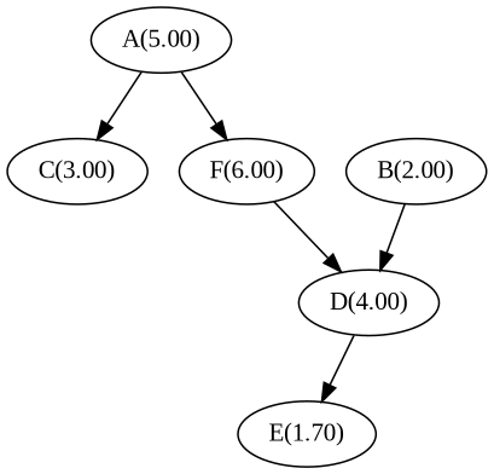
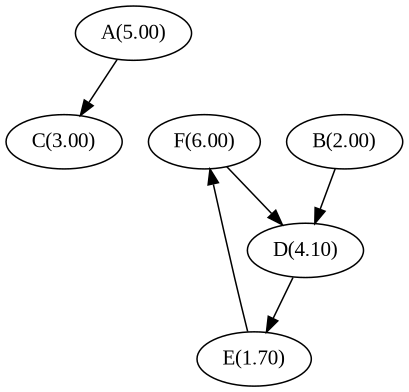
  strict digraph {
    fontname="Liberation Serif"
    node [fontname="Liberation Serif"]
    edge [fontname="Liberation Serif"]
    "A(5.00)"
    "C(3.00)"
    "B(2.00)"
-   "D(4.00)"
+   "D(4.00)" [label="D(4.10)"]
    n5 [label="E(1.70)"]
    "F(6.00)"
    "A(5.00)" -> "C(3.00)"
    "B(2.00)" -> "D(4.00)"
    "D(4.00)" -> n5
-   "A(5.00)" -> "F(6.00)"
+   n5 -> "F(6.00)"
    "F(6.00)" -> "D(4.00)"
  }
